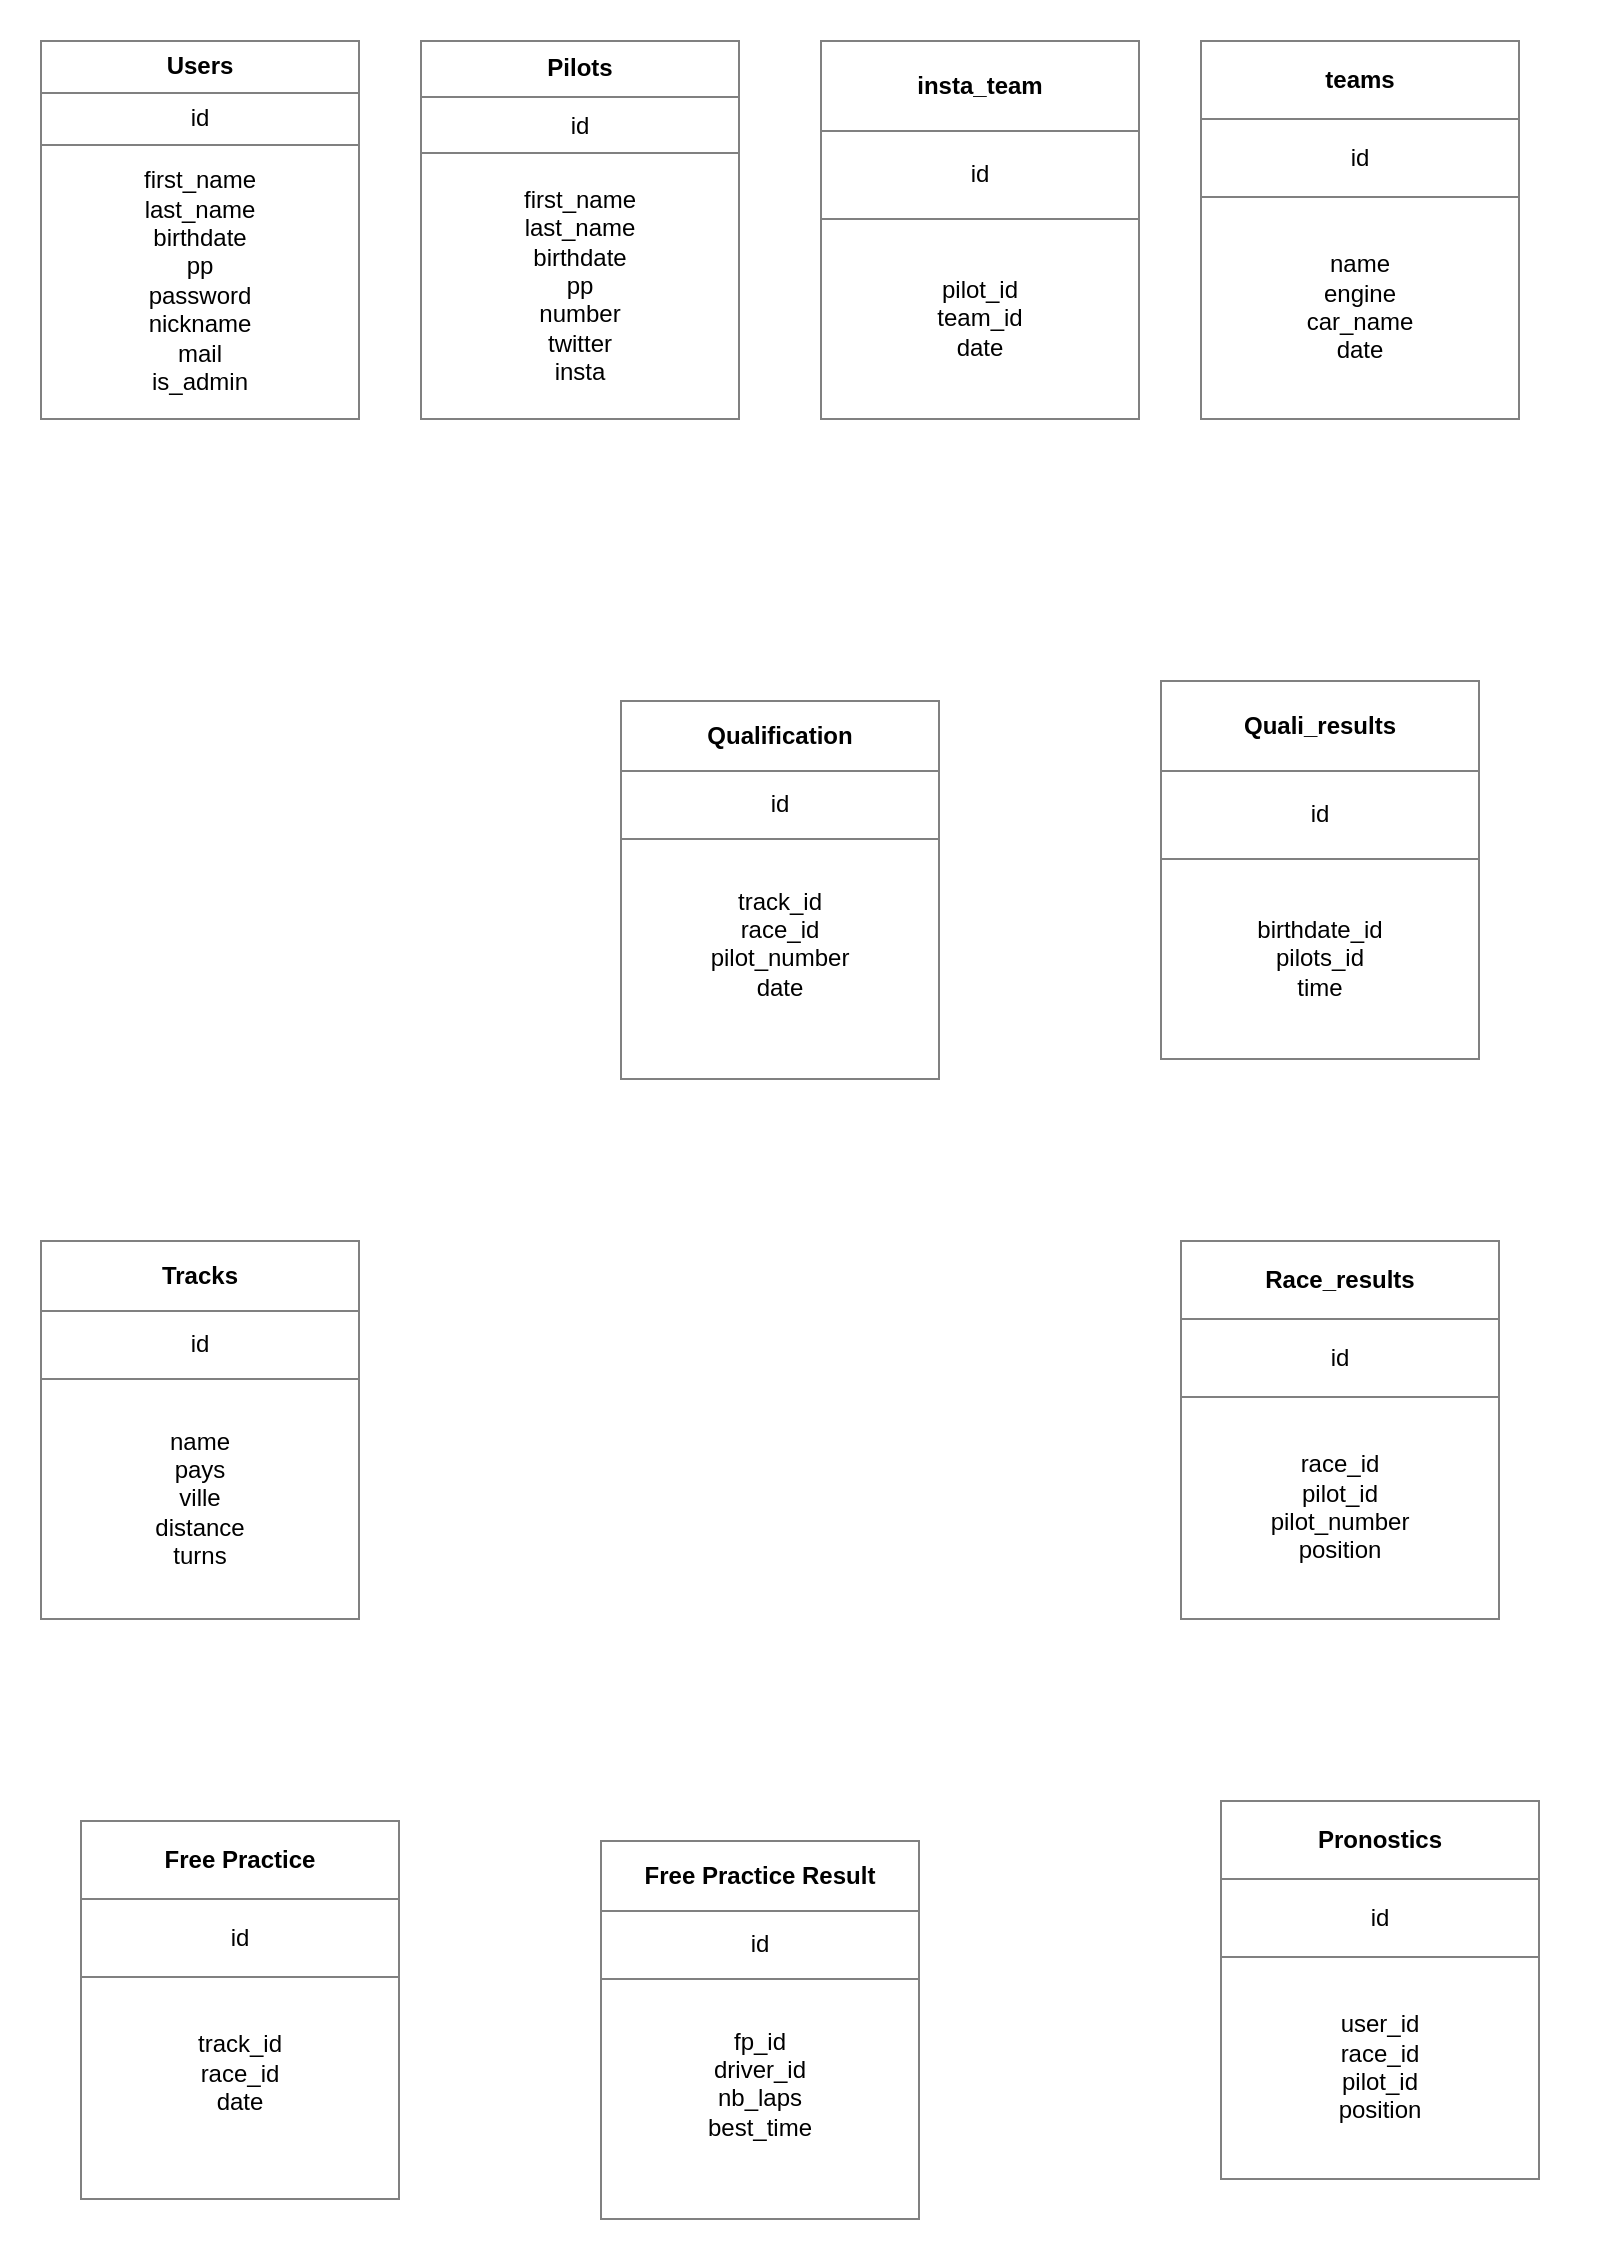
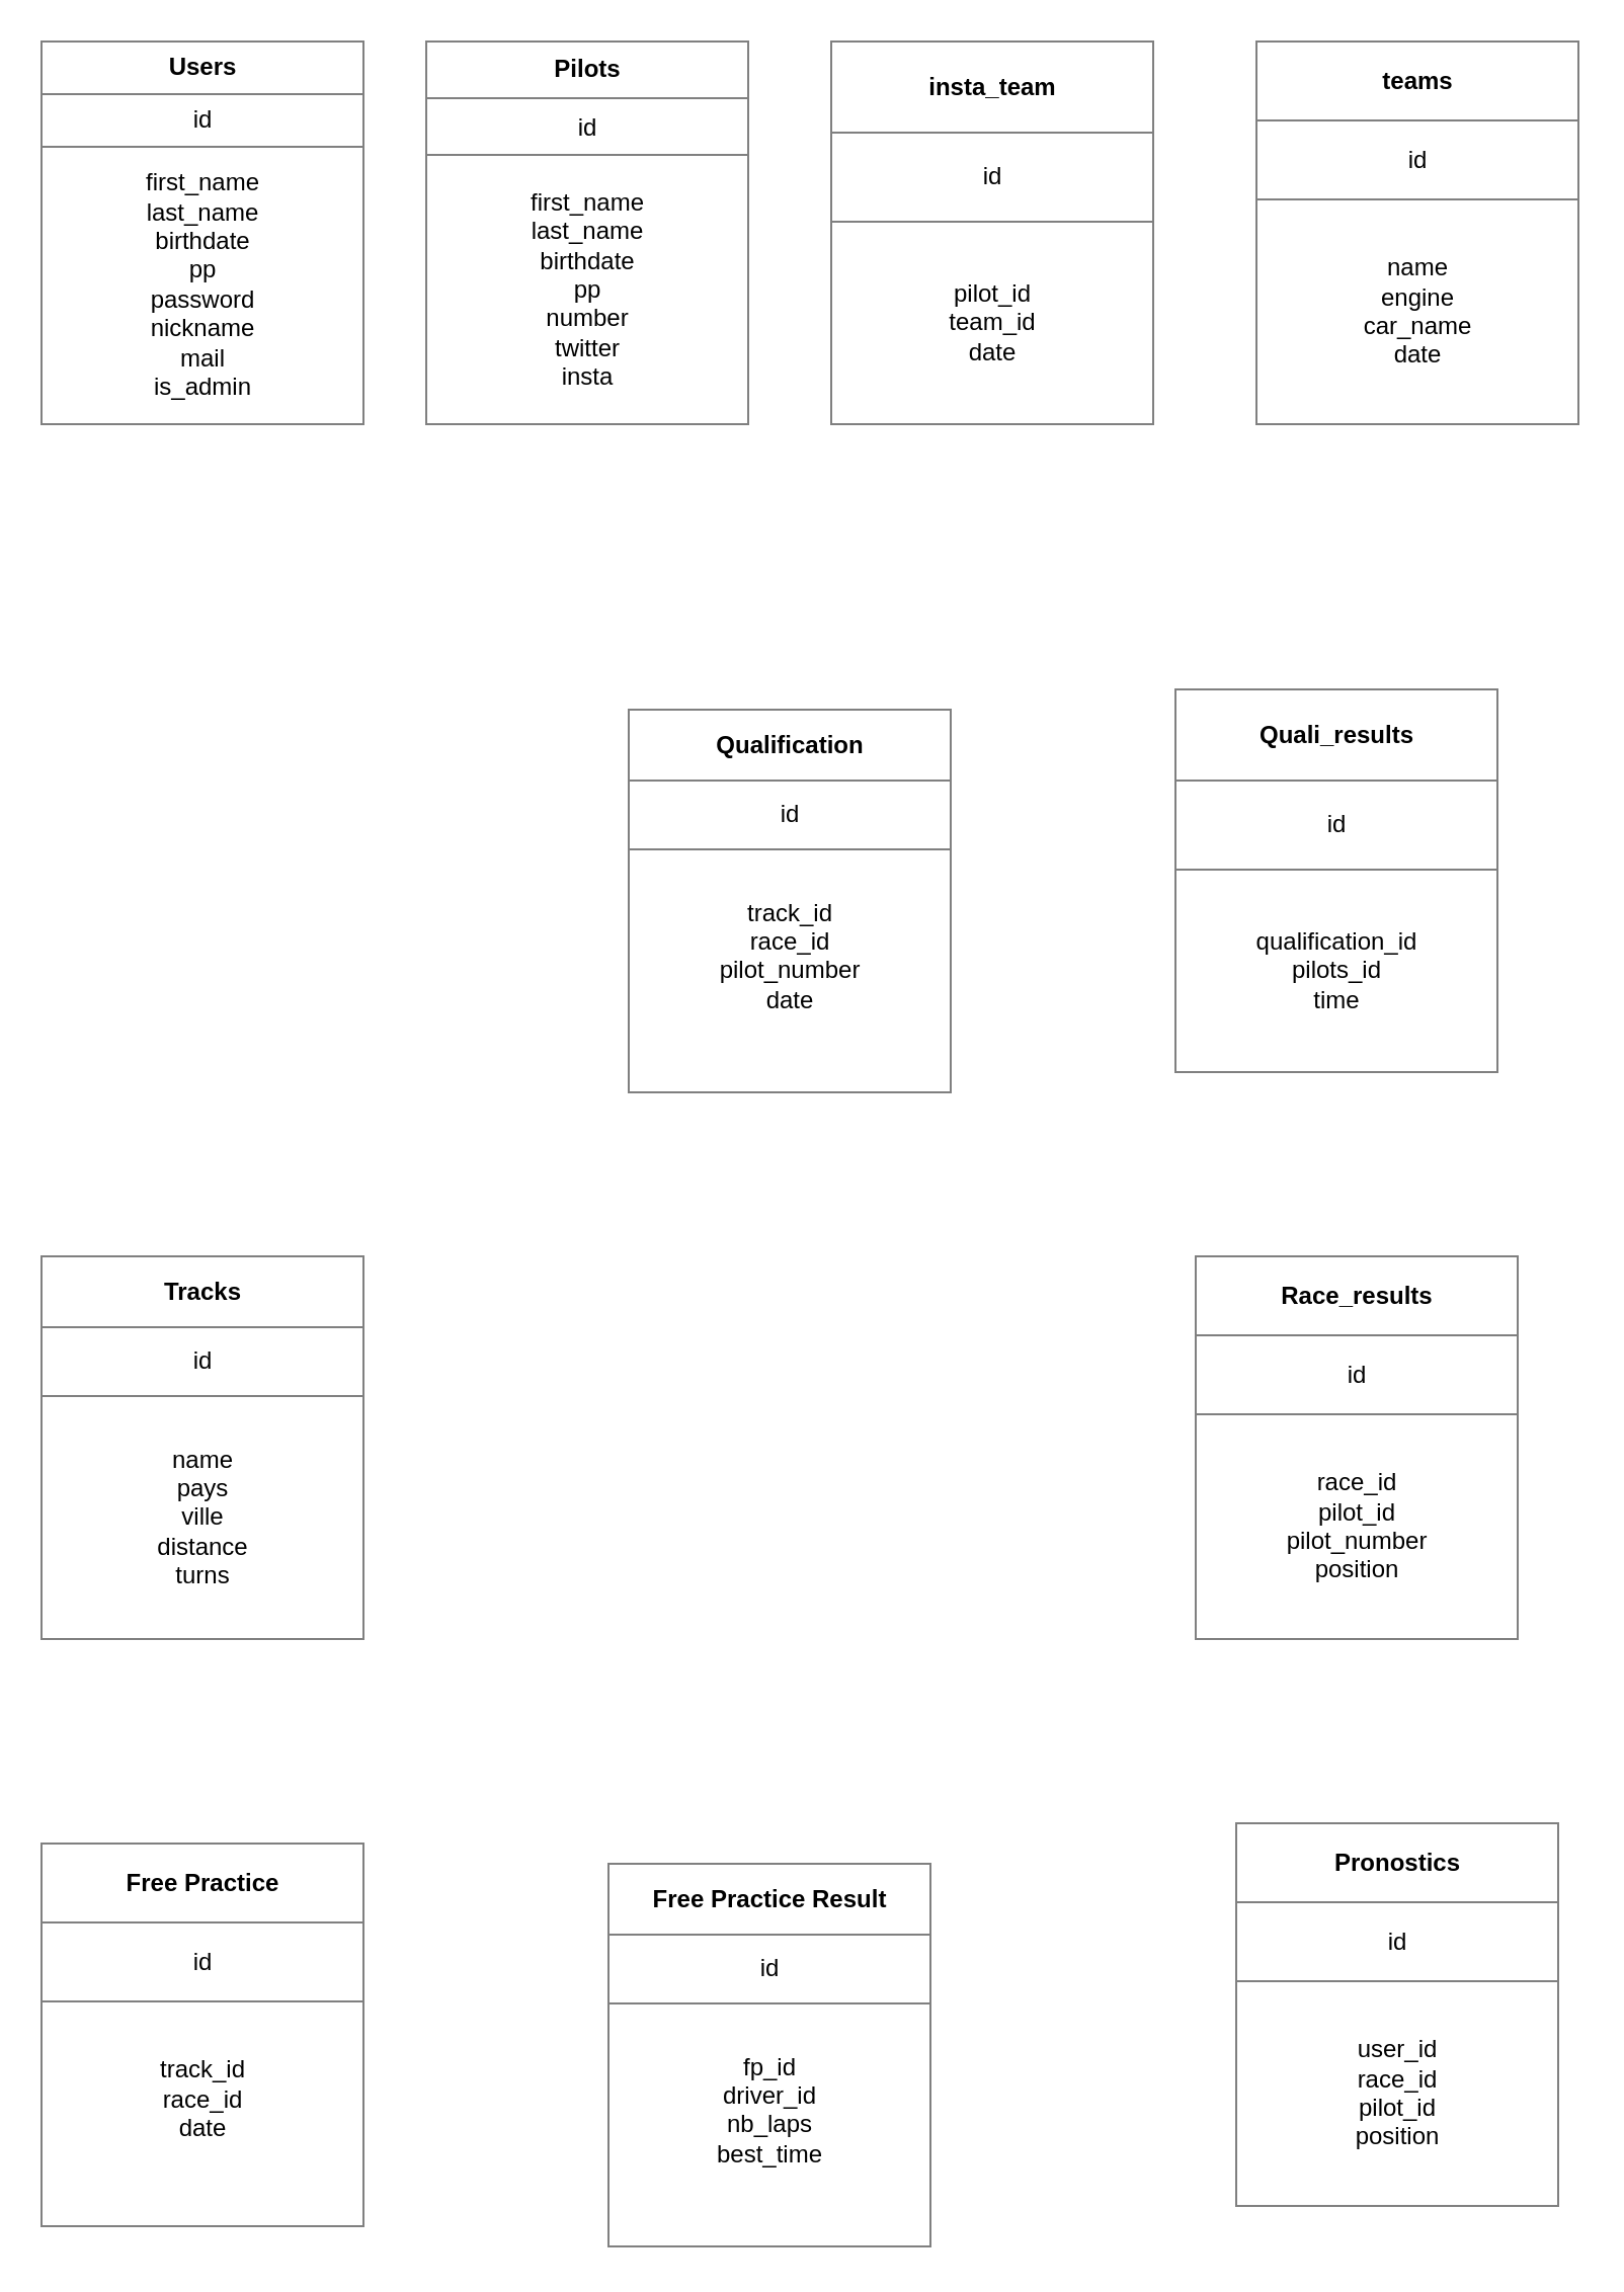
  <mxCell id="0" />
  <mxCell id="1" parent="0" />
  <mxCell id="2" value="&lt;table border=&quot;1&quot; width=&quot;100%&quot; cellpadding=&quot;4&quot; style=&quot;width: 100% ; height: 100% ; border-collapse: collapse&quot;&gt;&lt;tbody&gt;&lt;tr&gt;&lt;th align=&quot;center&quot;&gt;&lt;b&gt;Users&lt;/b&gt;&lt;/th&gt;&lt;/tr&gt;&lt;tr&gt;&lt;td align=&quot;center&quot;&gt;id&lt;/td&gt;&lt;/tr&gt;&lt;tr&gt;&lt;td align=&quot;center&quot;&gt;first_name&lt;br&gt;last_name&lt;br&gt;birthdate&lt;br&gt;pp&lt;br&gt;password&lt;br&gt;nickname&lt;br&gt;mail&lt;br&gt;is_admin&lt;/td&gt;&lt;/tr&gt;&lt;/tbody&gt;&lt;/table&gt;" style="text;html=1;strokeColor=none;fillColor=none;overflow=fill;" vertex="1" parent="1"><mxGeometry x="20" y="20" width="160" height="190" as="geometry" /></mxCell>
  <mxCell id="3" value="&lt;table border=&quot;1&quot; width=&quot;100%&quot; cellpadding=&quot;4&quot; style=&quot;width: 100% ; height: 100% ; border-collapse: collapse&quot;&gt;&lt;tbody&gt;&lt;tr&gt;&lt;th align=&quot;center&quot;&gt;Pilots&lt;/th&gt;&lt;/tr&gt;&lt;tr&gt;&lt;td align=&quot;center&quot;&gt;id&lt;/td&gt;&lt;/tr&gt;&lt;tr&gt;&lt;td align=&quot;center&quot;&gt;first_name&lt;br&gt;last_name&lt;br&gt;birthdate&lt;br&gt;pp&lt;br&gt;number&lt;br&gt;twitter&lt;br&gt;insta&lt;br&gt;&lt;/td&gt;&lt;/tr&gt;&lt;/tbody&gt;&lt;/table&gt;" style="text;html=1;strokeColor=none;fillColor=none;overflow=fill;" vertex="1" parent="1"><mxGeometry x="210" y="20" width="160" height="190" as="geometry" /></mxCell>
  <mxCell id="4" value="&lt;table border=&quot;1&quot; width=&quot;100%&quot; cellpadding=&quot;4&quot; style=&quot;width: 100% ; height: 100% ; border-collapse: collapse&quot;&gt;&lt;tbody&gt;&lt;tr&gt;&lt;th align=&quot;center&quot;&gt;Pronostics&lt;/th&gt;&lt;/tr&gt;&lt;tr&gt;&lt;td align=&quot;center&quot;&gt;id&lt;br&gt;&lt;/td&gt;&lt;/tr&gt;&lt;tr&gt;&lt;td align=&quot;center&quot;&gt;user_id&lt;br&gt;race_id&lt;br&gt;pilot_id&lt;br&gt;position&lt;/td&gt;&lt;/tr&gt;&lt;/tbody&gt;&lt;/table&gt;" style="text;html=1;strokeColor=none;fillColor=none;overflow=fill;" vertex="1" parent="1"><mxGeometry x="610" y="900" width="160" height="190" as="geometry" /></mxCell>
  <mxCell id="5" value="&lt;table border=&quot;1&quot; width=&quot;100%&quot; cellpadding=&quot;4&quot; style=&quot;width: 100% ; height: 100% ; border-collapse: collapse&quot;&gt;&lt;tbody&gt;&lt;tr&gt;&lt;th align=&quot;center&quot;&gt;Tracks&lt;/th&gt;&lt;/tr&gt;&lt;tr&gt;&lt;td align=&quot;center&quot;&gt;id&lt;/td&gt;&lt;/tr&gt;&lt;tr&gt;&lt;td align=&quot;center&quot;&gt;name&lt;br&gt;pays&lt;br&gt;ville&lt;br&gt;distance&lt;br&gt;turns&lt;/td&gt;&lt;/tr&gt;&lt;/tbody&gt;&lt;/table&gt;" style="text;html=1;strokeColor=none;fillColor=none;overflow=fill;" vertex="1" parent="1"><mxGeometry x="20" y="620" width="160" height="190" as="geometry" /></mxCell>
  <mxCell id="6" value="&lt;table border=&quot;1&quot; width=&quot;100%&quot; cellpadding=&quot;4&quot; style=&quot;width: 100% ; height: 100% ; border-collapse: collapse&quot;&gt;&lt;tbody&gt;&lt;tr&gt;&lt;th align=&quot;center&quot;&gt;Qualification&lt;/th&gt;&lt;/tr&gt;&lt;tr&gt;&lt;td align=&quot;center&quot;&gt;id&lt;/td&gt;&lt;/tr&gt;&lt;tr&gt;&lt;td align=&quot;center&quot;&gt;track_id&lt;br&gt;race_id&lt;br&gt;pilot_number&lt;br&gt;date&lt;br&gt;&lt;br&gt;&lt;/td&gt;&lt;/tr&gt;&lt;/tbody&gt;&lt;/table&gt;" style="text;html=1;strokeColor=none;fillColor=none;overflow=fill;" vertex="1" parent="1"><mxGeometry x="310" y="350" width="160" height="190" as="geometry" /></mxCell>
- <mxCell id="7" value="&lt;table border=&quot;1&quot; width=&quot;100%&quot; cellpadding=&quot;4&quot; style=&quot;width: 100% ; height: 100% ; border-collapse: collapse&quot;&gt;&lt;tbody&gt;&lt;tr&gt;&lt;th align=&quot;center&quot;&gt;Quali_results&lt;/th&gt;&lt;/tr&gt;&lt;tr&gt;&lt;td align=&quot;center&quot;&gt;id&lt;/td&gt;&lt;/tr&gt;&lt;tr&gt;&lt;td align=&quot;center&quot;&gt;birthdate_id&lt;br&gt;pilots_id&lt;br&gt;time&lt;/td&gt;&lt;/tr&gt;&lt;/tbody&gt;&lt;/table&gt;" style="text;html=1;strokeColor=none;fillColor=none;overflow=fill;" vertex="1" parent="1"><mxGeometry x="580" y="340" width="160" height="190" as="geometry" /></mxCell>
+ <mxCell id="7" value="&lt;table border=&quot;1&quot; width=&quot;100%&quot; cellpadding=&quot;4&quot; style=&quot;width: 100% ; height: 100% ; border-collapse: collapse&quot;&gt;&lt;tbody&gt;&lt;tr&gt;&lt;th align=&quot;center&quot;&gt;Quali_results&lt;/th&gt;&lt;/tr&gt;&lt;tr&gt;&lt;td align=&quot;center&quot;&gt;id&lt;/td&gt;&lt;/tr&gt;&lt;tr&gt;&lt;td align=&quot;center&quot;&gt;qualification_id&lt;br&gt;pilots_id&lt;br&gt;time&lt;/td&gt;&lt;/tr&gt;&lt;/tbody&gt;&lt;/table&gt;" style="text;html=1;strokeColor=none;fillColor=none;overflow=fill;" vertex="1" parent="1"><mxGeometry x="580" y="340" width="160" height="190" as="geometry" /></mxCell>
  <mxCell id="8" value="&lt;table border=&quot;1&quot; width=&quot;100%&quot; cellpadding=&quot;4&quot; style=&quot;width: 100% ; height: 100% ; border-collapse: collapse&quot;&gt;&lt;tbody&gt;&lt;tr&gt;&lt;th align=&quot;center&quot;&gt;insta_team&lt;/th&gt;&lt;/tr&gt;&lt;tr&gt;&lt;td align=&quot;center&quot;&gt;id&lt;/td&gt;&lt;/tr&gt;&lt;tr&gt;&lt;td align=&quot;center&quot;&gt;pilot_id&lt;br&gt;team_id&lt;br&gt;date&lt;/td&gt;&lt;/tr&gt;&lt;/tbody&gt;&lt;/table&gt;" style="text;html=1;strokeColor=none;fillColor=none;overflow=fill;" vertex="1" parent="1"><mxGeometry x="410" y="20" width="160" height="190" as="geometry" /></mxCell>
- <mxCell id="9" value="&lt;table border=&quot;1&quot; width=&quot;100%&quot; cellpadding=&quot;4&quot; style=&quot;width: 100% ; height: 100% ; border-collapse: collapse&quot;&gt;&lt;tbody&gt;&lt;tr&gt;&lt;th align=&quot;center&quot;&gt;teams&lt;/th&gt;&lt;/tr&gt;&lt;tr&gt;&lt;td align=&quot;center&quot;&gt;id&lt;/td&gt;&lt;/tr&gt;&lt;tr&gt;&lt;td align=&quot;center&quot;&gt;name&lt;br&gt;engine&lt;br&gt;car_name&lt;br&gt;date&lt;/td&gt;&lt;/tr&gt;&lt;/tbody&gt;&lt;/table&gt;" style="text;html=1;strokeColor=none;fillColor=none;overflow=fill;" vertex="1" parent="1"><mxGeometry x="600" y="20" width="160" height="190" as="geometry" /></mxCell>
+ <mxCell id="9" value="&lt;table border=&quot;1&quot; width=&quot;100%&quot; cellpadding=&quot;4&quot; style=&quot;width: 100% ; height: 100% ; border-collapse: collapse&quot;&gt;&lt;tbody&gt;&lt;tr&gt;&lt;th align=&quot;center&quot;&gt;teams&lt;/th&gt;&lt;/tr&gt;&lt;tr&gt;&lt;td align=&quot;center&quot;&gt;id&lt;/td&gt;&lt;/tr&gt;&lt;tr&gt;&lt;td align=&quot;center&quot;&gt;name&lt;br&gt;engine&lt;br&gt;car_name&lt;br&gt;date&lt;/td&gt;&lt;/tr&gt;&lt;/tbody&gt;&lt;/table&gt;" style="text;html=1;strokeColor=none;fillColor=none;overflow=fill;" vertex="1" parent="1"><mxGeometry x="620" y="20" width="160" height="190" as="geometry" /></mxCell>
  <mxCell id="10" value="&lt;table border=&quot;1&quot; width=&quot;100%&quot; cellpadding=&quot;4&quot; style=&quot;width: 100% ; height: 100% ; border-collapse: collapse&quot;&gt;&lt;tbody&gt;&lt;tr&gt;&lt;th align=&quot;center&quot;&gt;Race_results&lt;/th&gt;&lt;/tr&gt;&lt;tr&gt;&lt;td align=&quot;center&quot;&gt;id&lt;/td&gt;&lt;/tr&gt;&lt;tr&gt;&lt;td align=&quot;center&quot;&gt;race_id&lt;br&gt;pilot_id&lt;br&gt;pilot_number&lt;br&gt;position&lt;br&gt;&lt;/td&gt;&lt;/tr&gt;&lt;/tbody&gt;&lt;/table&gt;" style="text;html=1;strokeColor=none;fillColor=none;overflow=fill;" vertex="1" parent="1"><mxGeometry x="590" y="620" width="160" height="190" as="geometry" /></mxCell>
- <mxCell id="11" value="&lt;table border=&quot;1&quot; width=&quot;100%&quot; cellpadding=&quot;4&quot; style=&quot;width: 100% ; height: 100% ; border-collapse: collapse&quot;&gt;&lt;tbody&gt;&lt;tr&gt;&lt;th align=&quot;center&quot;&gt;Free Practice&lt;/th&gt;&lt;/tr&gt;&lt;tr&gt;&lt;td align=&quot;center&quot;&gt;id&lt;/td&gt;&lt;/tr&gt;&lt;tr&gt;&lt;td align=&quot;center&quot;&gt;track_id&lt;br&gt;race_id&lt;br&gt;date&lt;br&gt;&lt;br&gt;&lt;/td&gt;&lt;/tr&gt;&lt;/tbody&gt;&lt;/table&gt;" style="text;html=1;strokeColor=none;fillColor=none;overflow=fill;" vertex="1" parent="1"><mxGeometry x="40" y="910" width="160" height="190" as="geometry" /></mxCell>
+ <mxCell id="11" value="&lt;table border=&quot;1&quot; width=&quot;100%&quot; cellpadding=&quot;4&quot; style=&quot;width: 100% ; height: 100% ; border-collapse: collapse&quot;&gt;&lt;tbody&gt;&lt;tr&gt;&lt;th align=&quot;center&quot;&gt;Free Practice&lt;/th&gt;&lt;/tr&gt;&lt;tr&gt;&lt;td align=&quot;center&quot;&gt;id&lt;/td&gt;&lt;/tr&gt;&lt;tr&gt;&lt;td align=&quot;center&quot;&gt;track_id&lt;br&gt;race_id&lt;br&gt;date&lt;br&gt;&lt;br&gt;&lt;/td&gt;&lt;/tr&gt;&lt;/tbody&gt;&lt;/table&gt;" style="text;html=1;strokeColor=none;fillColor=none;overflow=fill;" vertex="1" parent="1"><mxGeometry x="20" y="910" width="160" height="190" as="geometry" /></mxCell>
  <mxCell id="12" value="&lt;table border=&quot;1&quot; width=&quot;100%&quot; cellpadding=&quot;4&quot; style=&quot;width: 100% ; height: 100% ; border-collapse: collapse&quot;&gt;&lt;tbody&gt;&lt;tr&gt;&lt;th align=&quot;center&quot;&gt;Free Practice Result&lt;/th&gt;&lt;/tr&gt;&lt;tr&gt;&lt;td align=&quot;center&quot;&gt;id&lt;/td&gt;&lt;/tr&gt;&lt;tr&gt;&lt;td align=&quot;center&quot;&gt;fp_id&lt;br&gt;driver_id&lt;br&gt;nb_laps&lt;br&gt;best_time&lt;br&gt;&lt;br&gt;&lt;/td&gt;&lt;/tr&gt;&lt;/tbody&gt;&lt;/table&gt;" style="text;html=1;strokeColor=none;fillColor=none;overflow=fill;" vertex="1" parent="1"><mxGeometry x="300" y="920" width="160" height="190" as="geometry" /></mxCell>
